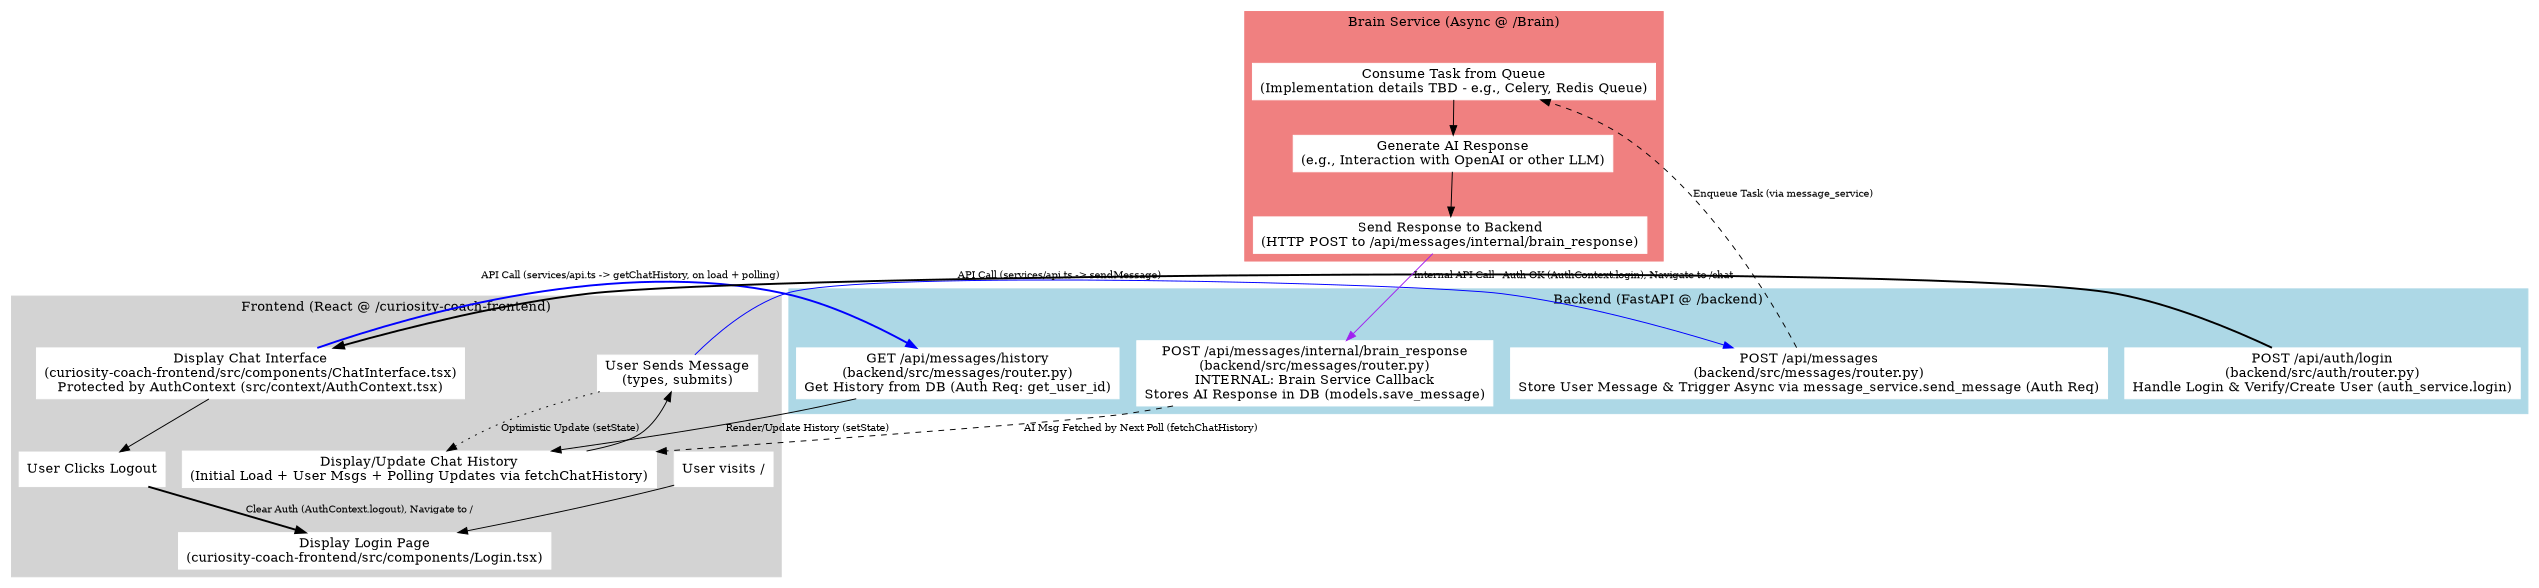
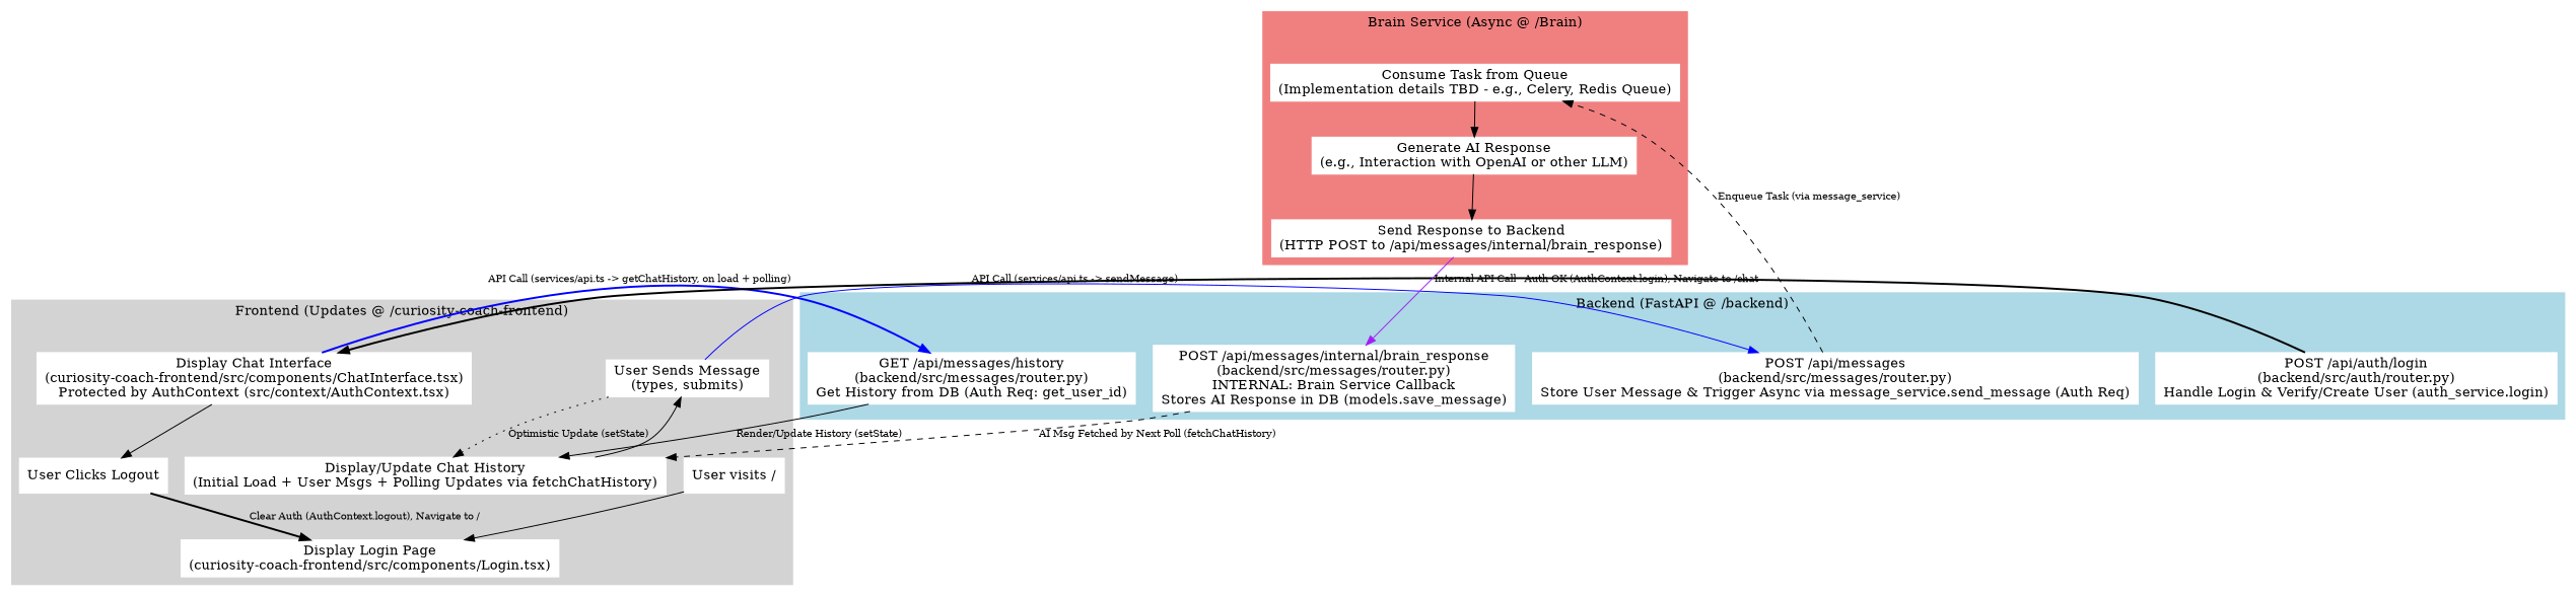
  digraph {
    rankdir=TB
    node [color=white shape=box style=filled]
    edge [fontsize=10]
    n1 [label="User visits /"]
    n2 [label="Display Login Page\n(curiosity-coach-frontend/src/components/Login.tsx)"]
    n3 [label="Display Chat Interface\n(curiosity-coach-frontend/src/components/ChatInterface.tsx)\nProtected by AuthContext (src/context/AuthContext.tsx)"]
    n4 [label="User Sends Message\n(types, submits)"]
    n5 [label="Display/Update Chat History\n(Initial Load + User Msgs + Polling Updates via fetchChatHistory)"]
    n6 [label="User Clicks Logout"]
    n7 [label="POST /api/auth/login\n(backend/src/auth/router.py)\nHandle Login & Verify/Create User (auth_service.login)"]
    n8 [label="GET /api/messages/history\n(backend/src/messages/router.py)\nGet History from DB (Auth Req: get_user_id)"]
    n9 [label="POST /api/messages\n(backend/src/messages/router.py)\nStore User Message & Trigger Async via message_service.send_message (Auth Req)"]
    n10 [label="POST /api/messages/internal/brain_response\n(backend/src/messages/router.py)\nINTERNAL: Brain Service Callback\nStores AI Response in DB (models.save_message)"]
    n11 [label="Consume Task from Queue\n(Implementation details TBD - e.g., Celery, Redis Queue)"]
    n12 [label="Generate AI Response\n(e.g., Interaction with OpenAI or other LLM)"]
    n13 [label="Send Response to Backend\n(HTTP POST to /api/messages/internal/brain_response)"]
    subgraph cluster_1 {
      color=lightgrey
-     label="Frontend (React @ /curiosity-coach-frontend)"
+     label="Frontend (Updates @ /curiosity-coach-frontend)"
      style=filled
      n1
      n2
      n3
      n4
      n5
      n6
    }
    subgraph cluster_2 {
      color=lightblue
      label="Backend (FastAPI @ /backend)"
      style=filled
      n7
      n8
      n9
      n10
    }
    subgraph cluster_3 {
      color=lightcoral
      label="Brain Service (Async @ /Brain)"
      style=filled
      n11
      n12
      n13
    }
    n1 -> n2
    n3 -> n6
    n3 -> n8 [color=blue label="API Call (services/api.ts -> getChatHistory, on load + polling)" style=bold]
    n4 -> n5 [label="Optimistic Update (setState)" style=dotted]
    n4 -> n9 [color=blue label="API Call (services/api.ts -> sendMessage)"]
    n5 -> n4
    n6 -> n2 [label="Clear Auth (AuthContext.logout), Navigate to /" style=bold]
    n7 -> n3 [label="Auth OK (AuthContext.login), Navigate to /chat" style=bold]
    n8 -> n5 [label="Render/Update History (setState)"]
    n9 -> n11 [label="Enqueue Task (via message_service)" style=dashed]
    n10 -> n5 [label="AI Msg Fetched by Next Poll (fetchChatHistory)" style=dashed]
    n11 -> n12
    n12 -> n13
    n13 -> n10 [color=purple label="Internal API Call"]
  }
